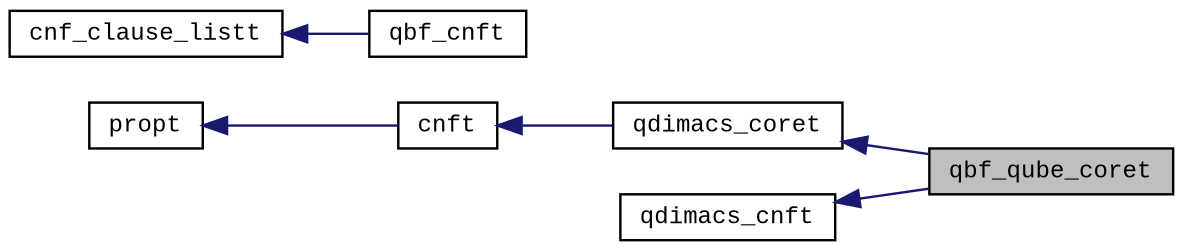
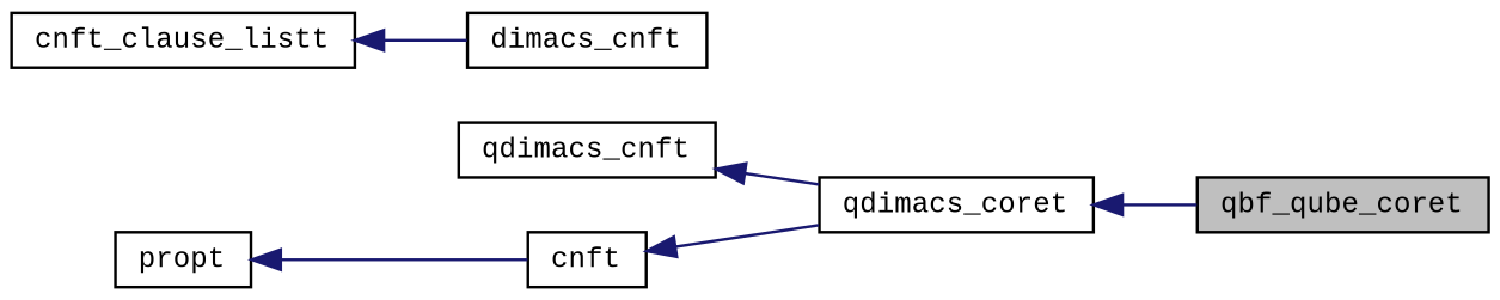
  digraph {
    fontname="Liberation Mono"
    rankdir=LR
    node [color=black fontname="Liberation Mono" fontsize=10 shape=record]
    edge [color=midnightblue dir=back fontname="Liberation Mono" fontsize=10 labelfontname=Helvetica labelfontsize=10 style=solid]
    n1 [fillcolor=grey75 fontcolor=black height=0.2 label=qbf_qube_coret style=filled width=0.4]
    n2 [height=0.2 label=qdimacs_coret width=0.4]
    n3 [height=0.2 label=qdimacs_cnft width=0.4]
-   n4 [height=0.2 label=qbf_cnft width=0.4]
-   n5 [height=0.2 label=cnf_clause_listt width=0.4]
+   n4 [height=0.2 label=dimacs_cnft width=0.4]
+   n5 [height=0.2 label=cnft_clause_listt width=0.4]
    n6 [height=0.2 label=cnft width=0.4]
    n7 [height=0.2 label=propt width=0.4]
    n2 -> n1
-   n3 -> n1
+   n3 -> n2
    n5 -> n4
    n6 -> n2
    n7 -> n6
  }
